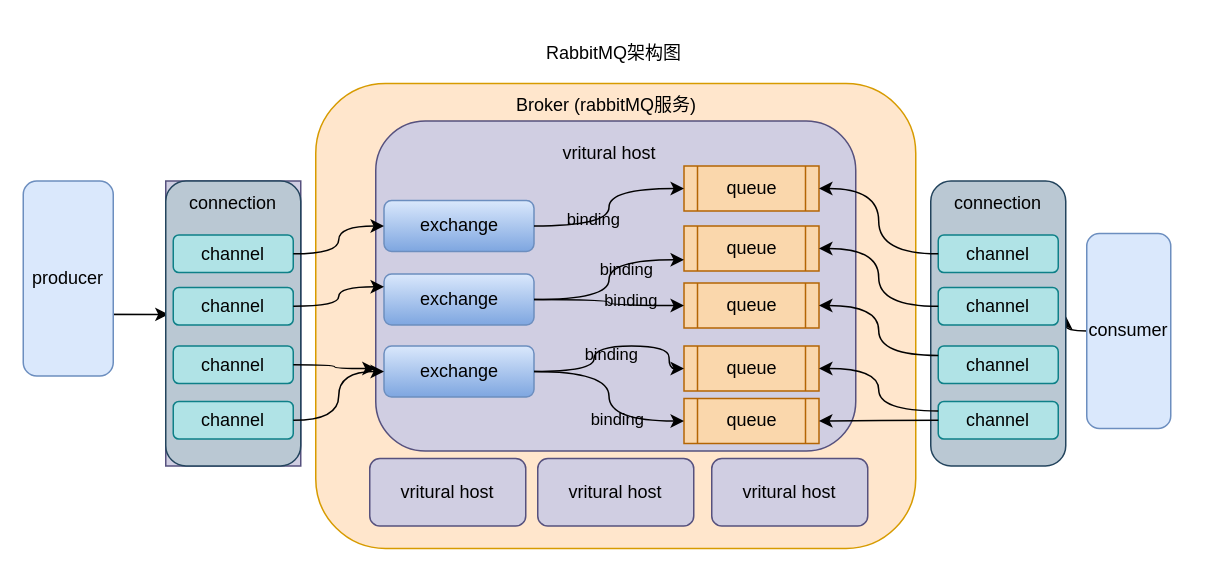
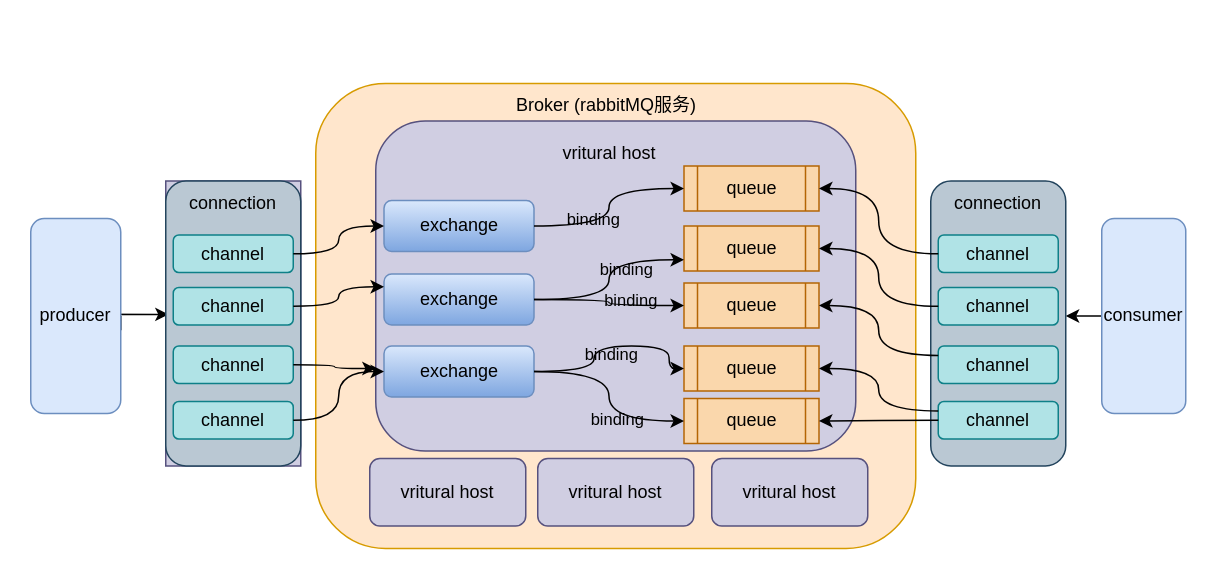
  <mxCell id="0" />
  <mxCell id="1" parent="0" />
- <mxCell id="2" value="RabbitMQ架构图" style="text;html=1;strokeColor=none;fillColor=none;align=center;verticalAlign=middle;whiteSpace=wrap;rounded=0;" vertex="1" parent="1"><mxGeometry x="354.5" y="20" width="107.5" height="30" as="geometry" /></mxCell>
  <mxCell id="3" style="edgeStyle=orthogonalEdgeStyle;rounded=0;orthogonalLoop=1;jettySize=auto;html=1;exitX=1;exitY=0.5;exitDx=0;exitDy=0;entryX=0.022;entryY=0.468;entryDx=0;entryDy=0;entryPerimeter=0;" edge="1" parent="1" source="4" target="10"><mxGeometry relative="1" as="geometry"><Array as="points"><mxPoint x="60" y="219" /></Array></mxGeometry></mxCell>
- <mxCell id="4" value="producer" style="rounded=1;whiteSpace=wrap;html=1;fillColor=#dae8fc;strokeColor=#6c8ebf;" vertex="1" parent="1"><mxGeometry x="15" y="120" width="60" height="130" as="geometry" /></mxCell>
+ <mxCell id="4" value="producer" style="rounded=1;whiteSpace=wrap;html=1;fillColor=#dae8fc;strokeColor=#6c8ebf;" vertex="1" parent="1"><mxGeometry x="20" y="145" width="60" height="130" as="geometry" /></mxCell>
  <mxCell id="5" style="edgeStyle=orthogonalEdgeStyle;curved=1;orthogonalLoop=1;jettySize=auto;html=1;exitX=0;exitY=0.5;exitDx=0;exitDy=0;fontColor=#000000;" edge="1" parent="1" source="6"><mxGeometry relative="1" as="geometry"><mxPoint x="710" y="210" as="targetPoint" /></mxGeometry></mxCell>
- <mxCell id="6" value="consumer" style="rounded=1;whiteSpace=wrap;html=1;fillColor=#dae8fc;strokeColor=#6c8ebf;" vertex="1" parent="1"><mxGeometry x="724" y="155" width="56" height="130" as="geometry" /></mxCell>
+ <mxCell id="6" value="consumer" style="rounded=1;whiteSpace=wrap;html=1;fillColor=#dae8fc;strokeColor=#6c8ebf;" vertex="1" parent="1"><mxGeometry x="734" y="145" width="56" height="130" as="geometry" /></mxCell>
  <mxCell id="7" value="" style="rounded=1;whiteSpace=wrap;html=1;fillColor=#ffe6cc;strokeColor=#d79b00;" vertex="1" parent="1"><mxGeometry x="210" y="55" width="400" height="310" as="geometry" /></mxCell>
  <mxCell id="8" value="Broker (rabbitMQ服务)" style="text;html=1;strokeColor=none;fillColor=none;align=center;verticalAlign=middle;whiteSpace=wrap;rounded=0;" vertex="1" parent="1"><mxGeometry x="324" y="55" width="160" height="30" as="geometry" /></mxCell>
  <mxCell id="9" value="" style="group;fillColor=#d0cee2;strokeColor=#56517e;" vertex="1" connectable="0" parent="1"><mxGeometry x="110" y="120" width="90" height="190" as="geometry" /></mxCell>
  <mxCell id="10" value="" style="rounded=1;whiteSpace=wrap;html=1;fillColor=#bac8d3;strokeColor=#23445d;" vertex="1" parent="9"><mxGeometry width="90" height="190" as="geometry" /></mxCell>
  <mxCell id="11" value="channel" style="rounded=1;whiteSpace=wrap;html=1;fillColor=#b0e3e6;strokeColor=#0e8088;" vertex="1" parent="9"><mxGeometry x="5" y="36" width="80" height="25" as="geometry" /></mxCell>
  <mxCell id="12" value="channel" style="rounded=1;whiteSpace=wrap;html=1;fillColor=#b0e3e6;strokeColor=#0e8088;" vertex="1" parent="9"><mxGeometry x="5" y="71" width="80" height="25" as="geometry" /></mxCell>
  <mxCell id="13" value="channel" style="rounded=1;whiteSpace=wrap;html=1;fillColor=#b0e3e6;strokeColor=#0e8088;" vertex="1" parent="9"><mxGeometry x="5" y="110" width="80" height="25" as="geometry" /></mxCell>
  <mxCell id="14" value="channel" style="rounded=1;whiteSpace=wrap;html=1;fillColor=#b0e3e6;strokeColor=#0e8088;" vertex="1" parent="9"><mxGeometry x="5" y="147" width="80" height="25" as="geometry" /></mxCell>
  <mxCell id="15" value="connection" style="text;html=1;strokeColor=none;fillColor=none;align=center;verticalAlign=middle;whiteSpace=wrap;rounded=0;" vertex="1" parent="9"><mxGeometry x="15" width="60" height="30" as="geometry" /></mxCell>
  <mxCell id="16" value="" style="group" vertex="1" connectable="0" parent="1"><mxGeometry x="620" y="120" width="90" height="190" as="geometry" /></mxCell>
  <mxCell id="17" value="" style="rounded=1;whiteSpace=wrap;html=1;fillColor=#bac8d3;strokeColor=#23445d;" vertex="1" parent="16"><mxGeometry width="90" height="190" as="geometry" /></mxCell>
  <mxCell id="18" value="channel" style="rounded=1;whiteSpace=wrap;html=1;fillColor=#b0e3e6;strokeColor=#0e8088;" vertex="1" parent="16"><mxGeometry x="5" y="36" width="80" height="25" as="geometry" /></mxCell>
  <mxCell id="19" value="channel" style="rounded=1;whiteSpace=wrap;html=1;fillColor=#b0e3e6;strokeColor=#0e8088;" vertex="1" parent="16"><mxGeometry x="5" y="71" width="80" height="25" as="geometry" /></mxCell>
  <mxCell id="20" value="channel" style="rounded=1;whiteSpace=wrap;html=1;fillColor=#b0e3e6;strokeColor=#0e8088;" vertex="1" parent="16"><mxGeometry x="5" y="110" width="80" height="25" as="geometry" /></mxCell>
  <mxCell id="21" value="channel" style="rounded=1;whiteSpace=wrap;html=1;fillColor=#b0e3e6;strokeColor=#0e8088;" vertex="1" parent="16"><mxGeometry x="5" y="147" width="80" height="25" as="geometry" /></mxCell>
  <mxCell id="22" value="connection" style="text;html=1;strokeColor=none;fillColor=none;align=center;verticalAlign=middle;whiteSpace=wrap;rounded=0;" vertex="1" parent="16"><mxGeometry x="15" width="60" height="30" as="geometry" /></mxCell>
  <mxCell id="23" value="" style="group" vertex="1" connectable="0" parent="1"><mxGeometry x="250" y="80" width="320" height="220" as="geometry" /></mxCell>
  <mxCell id="24" value="" style="rounded=1;whiteSpace=wrap;html=1;fillColor=#d0cee2;strokeColor=#56517e;" vertex="1" parent="23"><mxGeometry width="320" height="220" as="geometry" /></mxCell>
  <mxCell id="25" value="exchange" style="rounded=1;whiteSpace=wrap;html=1;fillColor=#dae8fc;strokeColor=#6c8ebf;gradientColor=#7ea6e0;" vertex="1" parent="23"><mxGeometry x="5.5" y="53" width="100" height="34" as="geometry" /></mxCell>
  <mxCell id="26" value="exchange" style="rounded=1;whiteSpace=wrap;html=1;fillColor=#dae8fc;strokeColor=#6c8ebf;gradientColor=#7ea6e0;" vertex="1" parent="23"><mxGeometry x="5.5" y="150" width="100" height="34" as="geometry" /></mxCell>
  <mxCell id="27" value="exchange" style="rounded=1;whiteSpace=wrap;html=1;fillColor=#dae8fc;strokeColor=#6c8ebf;gradientColor=#7ea6e0;" vertex="1" parent="23"><mxGeometry x="5.5" y="102" width="100" height="34" as="geometry" /></mxCell>
  <mxCell id="28" value="queue" style="shape=process;whiteSpace=wrap;html=1;backgroundOutline=1;fillColor=#fad7ac;strokeColor=#b46504;" vertex="1" parent="23"><mxGeometry x="205.5" y="30" width="90" height="30" as="geometry" /></mxCell>
  <mxCell id="29" style="edgeStyle=orthogonalEdgeStyle;orthogonalLoop=1;jettySize=auto;html=1;exitX=1;exitY=0.5;exitDx=0;exitDy=0;entryX=0;entryY=0.5;entryDx=0;entryDy=0;curved=1;" edge="1" parent="23" source="25" target="28"><mxGeometry relative="1" as="geometry" /></mxCell>
  <mxCell id="30" value="binding" style="edgeLabel;html=1;align=center;verticalAlign=middle;resizable=0;points=[];labelBackgroundColor=none;fontColor=#000000;" vertex="1" connectable="0" parent="29"><mxGeometry x="-0.376" y="5" relative="1" as="geometry"><mxPoint as="offset" /></mxGeometry></mxCell>
  <mxCell id="31" value="queue" style="shape=process;whiteSpace=wrap;html=1;backgroundOutline=1;fillColor=#fad7ac;strokeColor=#b46504;" vertex="1" parent="23"><mxGeometry x="205.5" y="70" width="90" height="30" as="geometry" /></mxCell>
  <mxCell id="32" style="edgeStyle=orthogonalEdgeStyle;curved=1;orthogonalLoop=1;jettySize=auto;html=1;exitX=1;exitY=0.5;exitDx=0;exitDy=0;entryX=0;entryY=0.75;entryDx=0;entryDy=0;" edge="1" parent="23" source="27" target="31"><mxGeometry relative="1" as="geometry" /></mxCell>
  <mxCell id="33" value="binding" style="edgeLabel;html=1;align=center;verticalAlign=middle;resizable=0;points=[];labelBackgroundColor=none;fontColor=#000000;" vertex="1" connectable="0" parent="32"><mxGeometry x="0.383" y="-5" relative="1" as="geometry"><mxPoint y="1" as="offset" /></mxGeometry></mxCell>
  <mxCell id="34" value="queue" style="shape=process;whiteSpace=wrap;html=1;backgroundOutline=1;fillColor=#fad7ac;strokeColor=#b46504;" vertex="1" parent="23"><mxGeometry x="205.5" y="150" width="90" height="30" as="geometry" /></mxCell>
  <mxCell id="35" value="" style="edgeStyle=orthogonalEdgeStyle;curved=1;orthogonalLoop=1;jettySize=auto;html=1;exitX=1;exitY=0.5;exitDx=0;exitDy=0;entryX=0;entryY=0.5;entryDx=0;entryDy=0;" edge="1" parent="23" source="26" target="34"><mxGeometry relative="1" as="geometry"><Array as="points"><mxPoint x="145.5" y="167" /><mxPoint x="145.5" y="150" /><mxPoint x="195.5" y="150" /><mxPoint x="195.5" y="165" /></Array></mxGeometry></mxCell>
  <mxCell id="36" value="binding" style="edgeLabel;html=1;align=center;verticalAlign=middle;resizable=0;points=[];labelBackgroundColor=none;fontColor=#000000;" vertex="1" connectable="0" parent="35"><mxGeometry x="0.03" y="-5" relative="1" as="geometry"><mxPoint as="offset" /></mxGeometry></mxCell>
  <mxCell id="37" value="queue" style="shape=process;whiteSpace=wrap;html=1;backgroundOutline=1;fillColor=#fad7ac;strokeColor=#b46504;" vertex="1" parent="23"><mxGeometry x="205.5" y="108" width="90" height="30" as="geometry" /></mxCell>
  <mxCell id="38" style="edgeStyle=orthogonalEdgeStyle;curved=1;orthogonalLoop=1;jettySize=auto;html=1;exitX=1;exitY=0.5;exitDx=0;exitDy=0;" edge="1" parent="23" source="27" target="37"><mxGeometry relative="1" as="geometry" /></mxCell>
  <mxCell id="39" value="binding" style="edgeLabel;html=1;align=center;verticalAlign=middle;resizable=0;points=[];labelBackgroundColor=none;fontColor=#000000;" vertex="1" connectable="0" parent="38"><mxGeometry x="0.308" y="4" relative="1" as="geometry"><mxPoint as="offset" /></mxGeometry></mxCell>
  <mxCell id="40" value="queue" style="shape=process;whiteSpace=wrap;html=1;backgroundOutline=1;fillColor=#fad7ac;strokeColor=#b46504;" vertex="1" parent="23"><mxGeometry x="205.5" y="185" width="90" height="30" as="geometry" /></mxCell>
  <mxCell id="41" style="edgeStyle=orthogonalEdgeStyle;curved=1;orthogonalLoop=1;jettySize=auto;html=1;exitX=1;exitY=0.5;exitDx=0;exitDy=0;entryX=0;entryY=0.5;entryDx=0;entryDy=0;" edge="1" parent="23" source="26" target="40"><mxGeometry relative="1" as="geometry" /></mxCell>
  <mxCell id="42" value="binding" style="edgeLabel;html=1;align=center;verticalAlign=middle;resizable=0;points=[];labelBackgroundColor=none;fontColor=#000000;" vertex="1" connectable="0" parent="41"><mxGeometry x="0.323" y="2" relative="1" as="geometry"><mxPoint as="offset" /></mxGeometry></mxCell>
  <mxCell id="43" value="vritural host" style="text;html=1;strokeColor=none;fillColor=none;align=center;verticalAlign=middle;whiteSpace=wrap;rounded=0;" vertex="1" parent="23"><mxGeometry x="115.5" y="10" width="80" height="24" as="geometry" /></mxCell>
  <mxCell id="44" value="vritural host" style="rounded=1;whiteSpace=wrap;html=1;labelBackgroundColor=none;fillColor=#d0cee2;strokeColor=#56517e;" vertex="1" parent="1"><mxGeometry x="246" y="305" width="104" height="45" as="geometry" /></mxCell>
  <mxCell id="45" value="vritural host" style="rounded=1;whiteSpace=wrap;html=1;labelBackgroundColor=none;fillColor=#d0cee2;strokeColor=#56517e;" vertex="1" parent="1"><mxGeometry x="358" y="305" width="104" height="45" as="geometry" /></mxCell>
  <mxCell id="46" value="vritural host" style="rounded=1;whiteSpace=wrap;html=1;labelBackgroundColor=none;fillColor=#d0cee2;strokeColor=#56517e;" vertex="1" parent="1"><mxGeometry x="474" y="305" width="104" height="45" as="geometry" /></mxCell>
  <mxCell id="47" style="edgeStyle=orthogonalEdgeStyle;curved=1;orthogonalLoop=1;jettySize=auto;html=1;exitX=1;exitY=0.5;exitDx=0;exitDy=0;entryX=0;entryY=0.5;entryDx=0;entryDy=0;fontColor=#000000;" edge="1" parent="1" source="11" target="25"><mxGeometry relative="1" as="geometry" /></mxCell>
  <mxCell id="48" style="edgeStyle=orthogonalEdgeStyle;curved=1;orthogonalLoop=1;jettySize=auto;html=1;exitX=1;exitY=0.5;exitDx=0;exitDy=0;entryX=0;entryY=0.25;entryDx=0;entryDy=0;fontColor=#000000;" edge="1" parent="1" source="12" target="27"><mxGeometry relative="1" as="geometry" /></mxCell>
  <mxCell id="49" style="edgeStyle=orthogonalEdgeStyle;curved=1;orthogonalLoop=1;jettySize=auto;html=1;exitX=1;exitY=0.5;exitDx=0;exitDy=0;entryX=0;entryY=0.75;entryDx=0;entryDy=0;fontColor=#000000;" edge="1" parent="1" source="13" target="24"><mxGeometry relative="1" as="geometry" /></mxCell>
  <mxCell id="50" style="edgeStyle=orthogonalEdgeStyle;curved=1;orthogonalLoop=1;jettySize=auto;html=1;exitX=1;exitY=0.5;exitDx=0;exitDy=0;entryX=0;entryY=0.5;entryDx=0;entryDy=0;fontColor=#000000;" edge="1" parent="1" source="14" target="26"><mxGeometry relative="1" as="geometry" /></mxCell>
  <mxCell id="51" style="edgeStyle=orthogonalEdgeStyle;curved=1;orthogonalLoop=1;jettySize=auto;html=1;exitX=0;exitY=0.5;exitDx=0;exitDy=0;entryX=1;entryY=0.5;entryDx=0;entryDy=0;fontColor=#000000;" edge="1" parent="1" source="18" target="28"><mxGeometry relative="1" as="geometry" /></mxCell>
  <mxCell id="52" style="edgeStyle=orthogonalEdgeStyle;curved=1;orthogonalLoop=1;jettySize=auto;html=1;exitX=0;exitY=0.5;exitDx=0;exitDy=0;entryX=1;entryY=0.5;entryDx=0;entryDy=0;fontColor=#000000;" edge="1" parent="1" source="19" target="31"><mxGeometry relative="1" as="geometry" /></mxCell>
  <mxCell id="53" style="edgeStyle=orthogonalEdgeStyle;curved=1;orthogonalLoop=1;jettySize=auto;html=1;exitX=0;exitY=0.25;exitDx=0;exitDy=0;entryX=1;entryY=0.5;entryDx=0;entryDy=0;fontColor=#000000;" edge="1" parent="1" source="20" target="37"><mxGeometry relative="1" as="geometry" /></mxCell>
  <mxCell id="54" style="edgeStyle=orthogonalEdgeStyle;curved=1;orthogonalLoop=1;jettySize=auto;html=1;exitX=0;exitY=0.25;exitDx=0;exitDy=0;entryX=1;entryY=0.5;entryDx=0;entryDy=0;fontColor=#000000;" edge="1" parent="1" source="21" target="34"><mxGeometry relative="1" as="geometry" /></mxCell>
  <mxCell id="55" style="edgeStyle=orthogonalEdgeStyle;curved=1;orthogonalLoop=1;jettySize=auto;html=1;exitX=0;exitY=0.5;exitDx=0;exitDy=0;entryX=1;entryY=0.5;entryDx=0;entryDy=0;fontColor=#000000;" edge="1" parent="1" source="21" target="40"><mxGeometry relative="1" as="geometry" /></mxCell>
